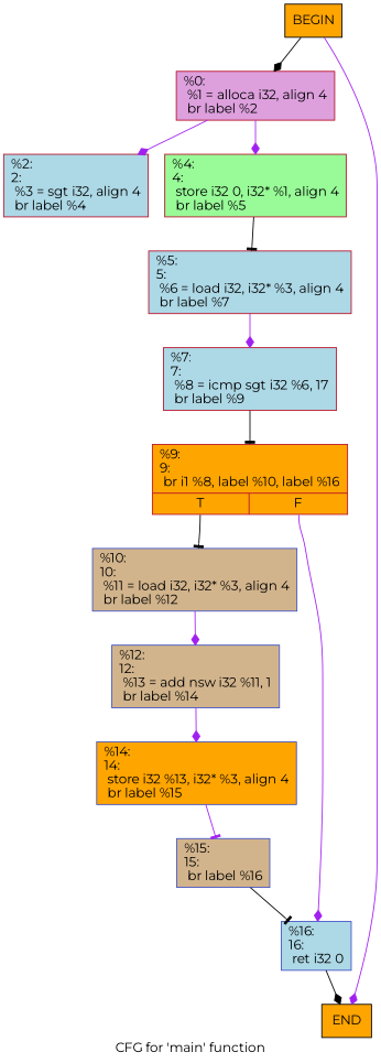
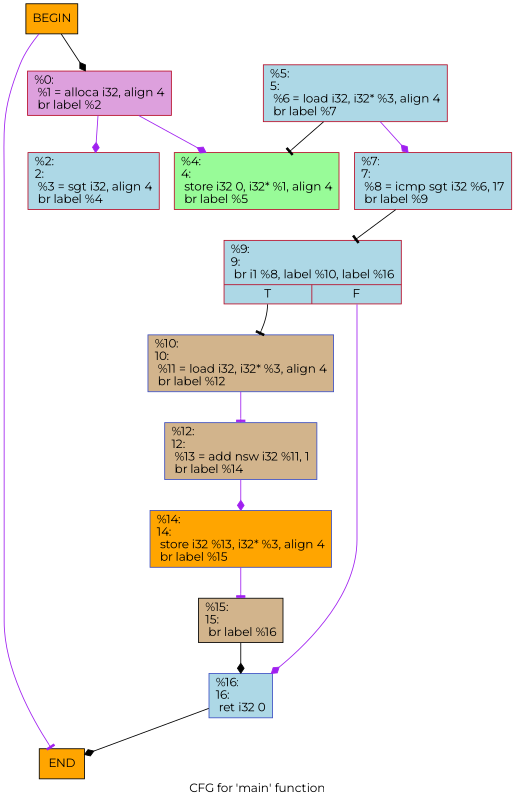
  digraph {
    fontname=Montserrat
    label="CFG for 'main' function"
    node [fillcolor=lightblue fontname=Montserrat shape=record style=filled color="#b70d28ff"]
    edge [arrowhead=diamond color=purple fontname=Montserrat]
    n1 [fillcolor=orange label=BEGIN color=""]
    n2 [fillcolor=plum label="{%0:\l  %1 = alloca i32, align 4\l  br label %2\l}"]
    n3 [fillcolor=orange label=END color=""]
    n4 [label="{%2:\l2:                                                \l  %3 = sgt i32, align 4\l  br label %4\l}"]
    n5 [fillcolor=palegreen label="{%4:\l4:                                                \l  store i32 0, i32* %1, align 4\l  br label %5\l}"]
    n6 [label="{%5:\l5:                                                \l  %6 = load i32, i32* %3, align 4\l  br label %7\l}"]
    n7 [label="{%7:\l7:                                                \l  %8 = icmp sgt i32 %6, 17\l  br label %9\l}"]
-   n8 [fillcolor=orange label="{%9:\l9:                                                \l  br i1 %8, label %10, label %16\l|{<s0>T|<s1>F}}"]
+   n8 [label="{%9:\l9:                                                \l  br i1 %8, label %10, label %16\l|{<s0>T|<s1>F}}"]
    n9 [color="#3d50c3ff" fillcolor=tan label="{%10:\l10:                                               \l  %11 = load i32, i32* %3, align 4\l  br label %12\l}"]
    n10 [color="#3d50c3ff" label="{%16:\l16:                                               \l  ret i32 0\l}"]
    n11 [color="#3d50c3ff" fillcolor=tan label="{%12:\l12:                                               \l  %13 = add nsw i32 %11, 1\l  br label %14\l}"]
    n12 [color="#3d50c3ff" fillcolor=orange label="{%14:\l14:                                               \l  store i32 %13, i32* %3, align 4\l  br label %15\l}"]
-   n13 [color="#3d50c3ff" fillcolor=tan label="{%15:\l15:                                               \l  br label %16\l}"]
+   n13 [color=black fillcolor=tan label="{%15:\l15:                                               \l  br label %16\l}"]
    n1 -> n2 [color=black]
-   n1 -> n3
+   n1 -> n3 [arrowhead=tee]
    n2 -> n4
    n2 -> n5
-   n5 -> n6 [arrowhead=tee color=black]
+   n6 -> n5 [arrowhead=tee color=black]
    n6 -> n7
    n7 -> n8 [arrowhead=tee color=black]
    n8 -> n9 [arrowhead=tee color=black tailport=s0]
    n8 -> n10 [tailport=s1]
-   n9 -> n11
+   n9 -> n11 [arrowhead=tee]
    n10 -> n3 [color=black]
    n11 -> n12
    n12 -> n13 [arrowhead=tee]
-   n13 -> n10 [arrowhead=tee color=black]
+   n13 -> n10 [color=black]
  }
